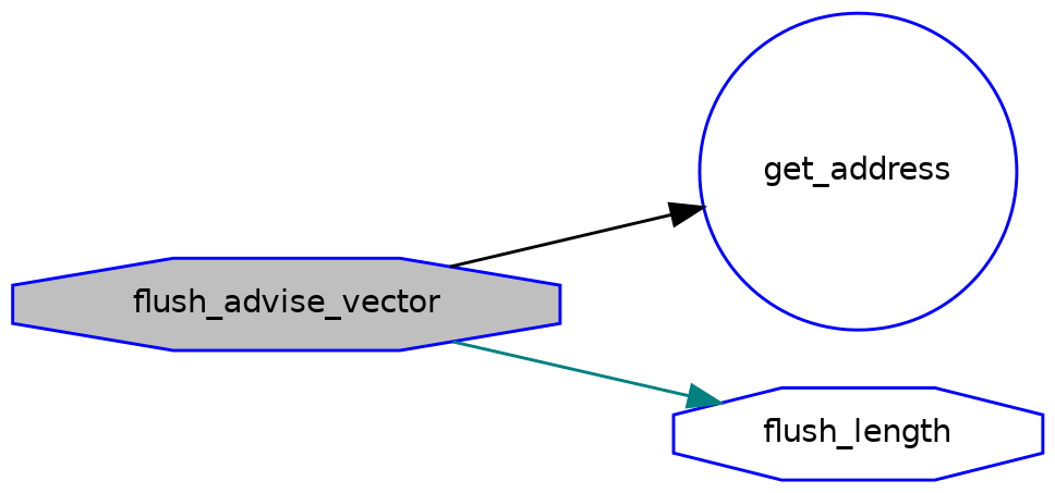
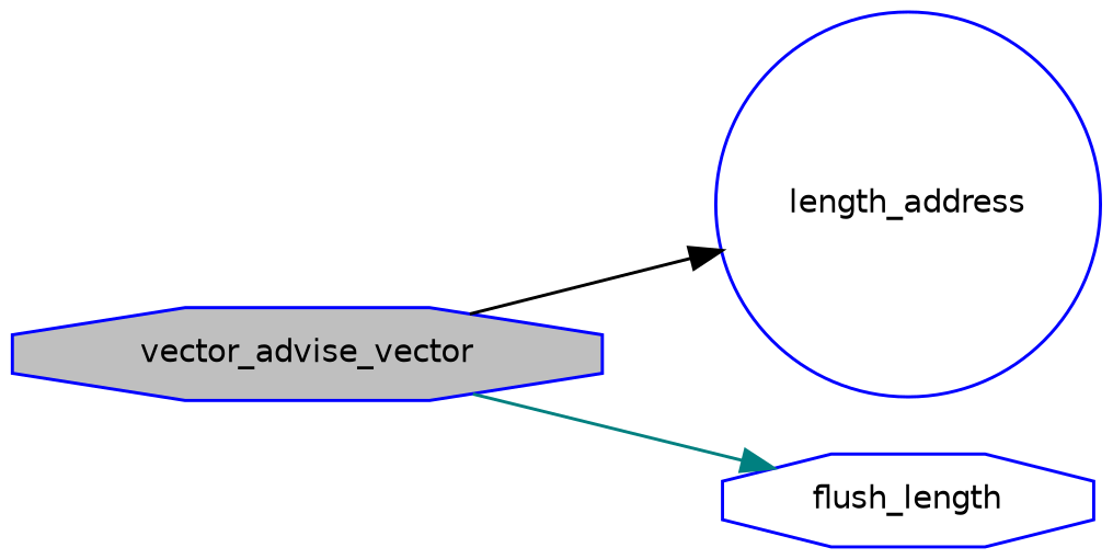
  digraph {
    rankdir=LR
    node [color=blue fillcolor=white fontname=Helvetica fontsize=10 shape=octagon style=filled]
    edge [fontname=Helvetica fontsize=10 labelfontname=Helvetica labelfontsize=10 style=solid]
-   n1 [fillcolor=grey75 fontcolor=black height=0.2 label=flush_advise_vector width=0.4]
-   n2 [height=0.2 label=get_address shape=circle width=0.4]
+   n1 [fillcolor=grey75 fontcolor=black height=0.2 label=vector_advise_vector width=0.4]
+   n2 [height=0.2 label=length_address shape=circle width=0.4]
    n3 [height=0.2 label=flush_length width=0.4]
    n1 -> n2 [color=black]
    n1 -> n3 [color=teal]
  }
